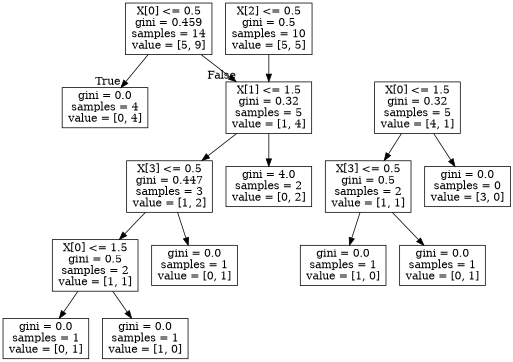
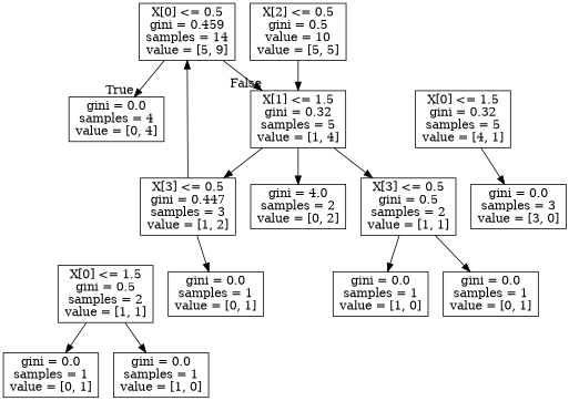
  digraph {
    node [shape=box]
    n1 [label="X[0] <= 0.5\ngini = 0.459\nsamples = 14\nvalue = [5, 9]"]
    n2 [label="gini = 0.0\nsamples = 4\nvalue = [0, 4]"]
    n3 [label="X[1] <= 1.5\ngini = 0.32\nsamples = 5\nvalue = [1, 4]"]
-   n4 [label="X[2] <= 0.5\ngini = 0.5\nsamples = 10\nvalue = [5, 5]"]
+   n4 [label="X[2] <= 0.5\ngini = 0.5\nvalue = 10\nvalue = [5, 5]"]
    n5 [label="X[3] <= 0.5\ngini = 0.447\nsamples = 3\nvalue = [1, 2]"]
    n6 [label="gini = 4.0\nsamples = 2\nvalue = [0, 2]"]
    n7 [label="X[0] <= 1.5\ngini = 0.32\nsamples = 5\nvalue = [4, 1]"]
-   n8 [label="gini = 0.0\nsamples = 0\nvalue = [3, 0]"]
+   n8 [label="gini = 0.0\nsamples = 3\nvalue = [3, 0]"]
    n9 [label="X[3] <= 0.5\ngini = 0.5\nsamples = 2\nvalue = [1, 1]"]
    n10 [label="X[0] <= 1.5\ngini = 0.5\nsamples = 2\nvalue = [1, 1]"]
    n11 [label="gini = 0.0\nsamples = 1\nvalue = [0, 1]"]
    n12 [label="gini = 0.0\nsamples = 1\nvalue = [0, 1]"]
    n13 [label="gini = 0.0\nsamples = 1\nvalue = [1, 0]"]
    n14 [label="gini = 0.0\nsamples = 1\nvalue = [1, 0]"]
    n15 [label="gini = 0.0\nsamples = 1\nvalue = [0, 1]"]
    n1 -> n2 [headlabel=True labelangle=45 labeldistance=2.5]
    n1 -> n3 [headlabel=False labelangle=-45 labeldistance=2.5]
    n3 -> n5
    n3 -> n6
    n4 -> n3
-   n5 -> n10
+   n5 -> n1
    n5 -> n11
    n7 -> n8
-   n7 -> n9
+   n3 -> n9
    n9 -> n14
    n9 -> n15
    n10 -> n12
    n10 -> n13
  }
